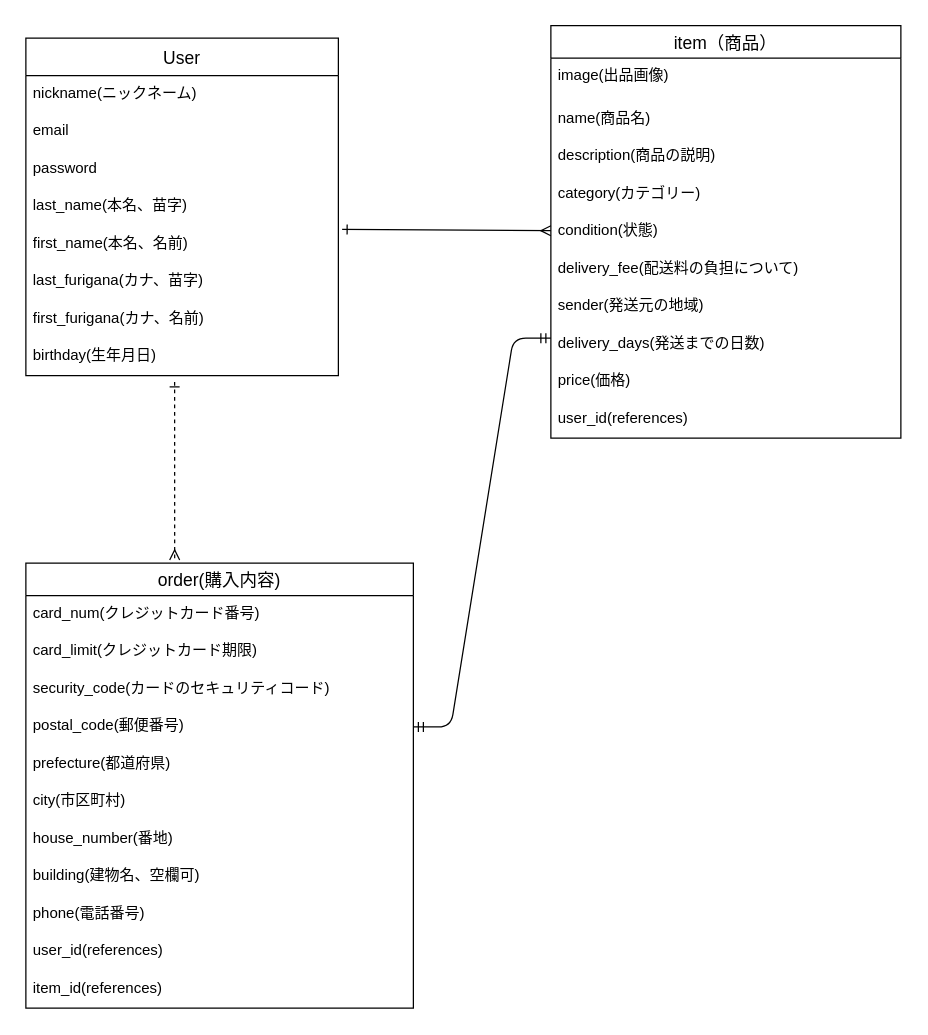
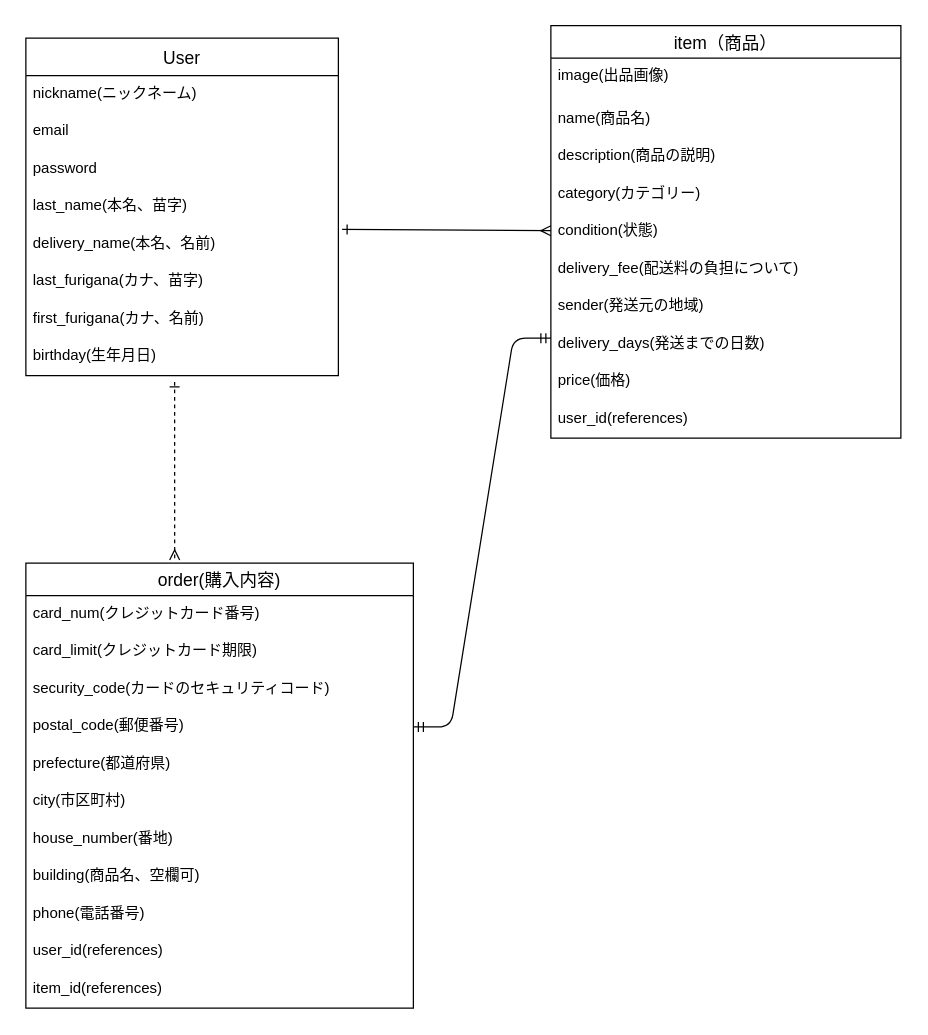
  <mxCell id="0" />
  <mxCell id="1" parent="0" />
  <mxCell id="2" value="User" style="swimlane;fontStyle=0;childLayout=stackLayout;horizontal=1;startSize=30;horizontalStack=0;resizeParent=1;resizeParentMax=0;resizeLast=0;collapsible=1;marginBottom=0;align=center;fontSize=14;" parent="1" vertex="1"><mxGeometry x="20" y="30" width="250" height="270" as="geometry"><mxRectangle x="110" y="140" width="60" height="26" as="alternateBounds" /></mxGeometry></mxCell>
  <mxCell id="3" value="nickname(ニックネーム)" style="text;strokeColor=none;fillColor=none;spacingLeft=4;spacingRight=4;overflow=hidden;rotatable=0;points=[[0,0.5],[1,0.5]];portConstraint=eastwest;fontSize=12;" parent="2" vertex="1"><mxGeometry y="30" width="250" height="30" as="geometry" /></mxCell>
  <mxCell id="4" value="email" style="text;strokeColor=none;fillColor=none;spacingLeft=4;spacingRight=4;overflow=hidden;rotatable=0;points=[[0,0.5],[1,0.5]];portConstraint=eastwest;fontSize=12;" parent="2" vertex="1"><mxGeometry y="60" width="250" height="30" as="geometry" /></mxCell>
  <mxCell id="5" value="password" style="text;strokeColor=none;fillColor=none;spacingLeft=4;spacingRight=4;overflow=hidden;rotatable=0;points=[[0,0.5],[1,0.5]];portConstraint=eastwest;fontSize=12;verticalAlign=top;" parent="2" vertex="1"><mxGeometry y="90" width="250" height="30" as="geometry" /></mxCell>
  <mxCell id="6" value="last_name(本名、苗字)" style="text;strokeColor=none;fillColor=none;spacingLeft=4;spacingRight=4;overflow=hidden;rotatable=0;points=[[0,0.5],[1,0.5]];portConstraint=eastwest;fontSize=12;" parent="2" vertex="1"><mxGeometry y="120" width="250" height="30" as="geometry" /></mxCell>
- <mxCell id="7" value="first_name(本名、名前)" style="text;strokeColor=none;fillColor=none;spacingLeft=4;spacingRight=4;overflow=hidden;rotatable=0;points=[[0,0.5],[1,0.5]];portConstraint=eastwest;fontSize=12;" vertex="1" parent="2"><mxGeometry y="150" width="250" height="30" as="geometry" /></mxCell>
+ <mxCell id="7" value="delivery_name(本名、名前)" style="text;strokeColor=none;fillColor=none;spacingLeft=4;spacingRight=4;overflow=hidden;rotatable=0;points=[[0,0.5],[1,0.5]];portConstraint=eastwest;fontSize=12;" vertex="1" parent="2"><mxGeometry y="150" width="250" height="30" as="geometry" /></mxCell>
  <mxCell id="8" value="last_furigana(カナ、苗字)" style="text;strokeColor=none;fillColor=none;spacingLeft=4;spacingRight=4;overflow=hidden;rotatable=0;points=[[0,0.5],[1,0.5]];portConstraint=eastwest;fontSize=12;" parent="2" vertex="1"><mxGeometry y="180" width="250" height="30" as="geometry" /></mxCell>
  <mxCell id="9" value="first_furigana(カナ、名前)" style="text;strokeColor=none;fillColor=none;spacingLeft=4;spacingRight=4;overflow=hidden;rotatable=0;points=[[0,0.5],[1,0.5]];portConstraint=eastwest;fontSize=12;" vertex="1" parent="2"><mxGeometry y="210" width="250" height="30" as="geometry" /></mxCell>
  <mxCell id="10" value="birthday(生年月日)" style="text;strokeColor=none;fillColor=none;spacingLeft=4;spacingRight=4;overflow=hidden;rotatable=0;points=[[0,0.5],[1,0.5]];portConstraint=eastwest;fontSize=12;" parent="2" vertex="1"><mxGeometry y="240" width="250" height="30" as="geometry" /></mxCell>
  <mxCell id="11" value="item（商品）" style="swimlane;fontStyle=0;childLayout=stackLayout;horizontal=1;startSize=26;horizontalStack=0;resizeParent=1;resizeParentMax=0;resizeLast=0;collapsible=1;marginBottom=0;align=center;fontSize=14;" parent="1" vertex="1"><mxGeometry x="440" y="20" width="280" height="330" as="geometry" /></mxCell>
  <mxCell id="12" value="image(出品画像)" style="text;strokeColor=none;fillColor=none;spacingLeft=4;spacingRight=4;overflow=hidden;rotatable=0;points=[[0,0.5],[1,0.5]];portConstraint=eastwest;fontSize=12;" parent="11" vertex="1"><mxGeometry y="26" width="280" height="34" as="geometry" /></mxCell>
  <mxCell id="13" value="name(商品名)" style="text;strokeColor=none;fillColor=none;spacingLeft=4;spacingRight=4;overflow=hidden;rotatable=0;points=[[0,0.5],[1,0.5]];portConstraint=eastwest;fontSize=12;" parent="11" vertex="1"><mxGeometry y="60" width="280" height="30" as="geometry" /></mxCell>
  <mxCell id="14" value="description(商品の説明)" style="text;strokeColor=none;fillColor=none;spacingLeft=4;spacingRight=4;overflow=hidden;rotatable=0;points=[[0,0.5],[1,0.5]];portConstraint=eastwest;fontSize=12;" parent="11" vertex="1"><mxGeometry y="90" width="280" height="30" as="geometry" /></mxCell>
  <mxCell id="15" value="category(カテゴリー)" style="text;strokeColor=none;fillColor=none;spacingLeft=4;spacingRight=4;overflow=hidden;rotatable=0;points=[[0,0.5],[1,0.5]];portConstraint=eastwest;fontSize=12;" parent="11" vertex="1"><mxGeometry y="120" width="280" height="30" as="geometry" /></mxCell>
  <mxCell id="16" value="condition(状態)" style="text;strokeColor=none;fillColor=none;spacingLeft=4;spacingRight=4;overflow=hidden;rotatable=0;points=[[0,0.5],[1,0.5]];portConstraint=eastwest;fontSize=12;" parent="11" vertex="1"><mxGeometry y="150" width="280" height="30" as="geometry" /></mxCell>
  <mxCell id="17" value="delivery_fee(配送料の負担について)" style="text;strokeColor=none;fillColor=none;spacingLeft=4;spacingRight=4;overflow=hidden;rotatable=0;points=[[0,0.5],[1,0.5]];portConstraint=eastwest;fontSize=12;" parent="11" vertex="1"><mxGeometry y="180" width="280" height="30" as="geometry" /></mxCell>
  <mxCell id="18" value="sender(発送元の地域)" style="text;strokeColor=none;fillColor=none;spacingLeft=4;spacingRight=4;overflow=hidden;rotatable=0;points=[[0,0.5],[1,0.5]];portConstraint=eastwest;fontSize=12;" parent="11" vertex="1"><mxGeometry y="210" width="280" height="30" as="geometry" /></mxCell>
  <mxCell id="19" value="delivery_days(発送までの日数)" style="text;strokeColor=none;fillColor=none;spacingLeft=4;spacingRight=4;overflow=hidden;rotatable=0;points=[[0,0.5],[1,0.5]];portConstraint=eastwest;fontSize=12;" parent="11" vertex="1"><mxGeometry y="240" width="280" height="30" as="geometry" /></mxCell>
  <mxCell id="20" value="price(価格)" style="text;strokeColor=none;fillColor=none;spacingLeft=4;spacingRight=4;overflow=hidden;rotatable=0;points=[[0,0.5],[1,0.5]];portConstraint=eastwest;fontSize=12;" parent="11" vertex="1"><mxGeometry y="270" width="280" height="30" as="geometry" /></mxCell>
  <mxCell id="21" value="user_id(references)" style="text;strokeColor=none;fillColor=none;spacingLeft=4;spacingRight=4;overflow=hidden;rotatable=0;points=[[0,0.5],[1,0.5]];portConstraint=eastwest;fontSize=12;" vertex="1" parent="11"><mxGeometry y="300" width="280" height="30" as="geometry" /></mxCell>
  <mxCell id="22" value="order(購入内容)" style="swimlane;fontStyle=0;childLayout=stackLayout;horizontal=1;startSize=26;horizontalStack=0;resizeParent=1;resizeParentMax=0;resizeLast=0;collapsible=1;marginBottom=0;align=center;fontSize=14;" parent="1" vertex="1"><mxGeometry x="20" y="450" width="310" height="356" as="geometry" /></mxCell>
  <mxCell id="23" value="card_num(クレジットカード番号)" style="text;strokeColor=none;fillColor=none;spacingLeft=4;spacingRight=4;overflow=hidden;rotatable=0;points=[[0,0.5],[1,0.5]];portConstraint=eastwest;fontSize=12;" parent="22" vertex="1"><mxGeometry y="26" width="310" height="30" as="geometry" /></mxCell>
  <mxCell id="24" value="card_limit(クレジットカード期限)" style="text;strokeColor=none;fillColor=none;spacingLeft=4;spacingRight=4;overflow=hidden;rotatable=0;points=[[0,0.5],[1,0.5]];portConstraint=eastwest;fontSize=12;" parent="22" vertex="1"><mxGeometry y="56" width="310" height="30" as="geometry" /></mxCell>
  <mxCell id="25" value="security_code(カードのセキュリティコード)" style="text;strokeColor=none;fillColor=none;spacingLeft=4;spacingRight=4;overflow=hidden;rotatable=0;points=[[0,0.5],[1,0.5]];portConstraint=eastwest;fontSize=12;" parent="22" vertex="1"><mxGeometry y="86" width="310" height="30" as="geometry" /></mxCell>
  <mxCell id="26" value="postal_code(郵便番号)" style="text;strokeColor=none;fillColor=none;spacingLeft=4;spacingRight=4;overflow=hidden;rotatable=0;points=[[0,0.5],[1,0.5]];portConstraint=eastwest;fontSize=12;" parent="22" vertex="1"><mxGeometry y="116" width="310" height="30" as="geometry" /></mxCell>
  <mxCell id="27" value="prefecture(都道府県)" style="text;strokeColor=none;fillColor=none;spacingLeft=4;spacingRight=4;overflow=hidden;rotatable=0;points=[[0,0.5],[1,0.5]];portConstraint=eastwest;fontSize=12;" parent="22" vertex="1"><mxGeometry y="146" width="310" height="30" as="geometry" /></mxCell>
  <mxCell id="28" value="city(市区町村)" style="text;strokeColor=none;fillColor=none;spacingLeft=4;spacingRight=4;overflow=hidden;rotatable=0;points=[[0,0.5],[1,0.5]];portConstraint=eastwest;fontSize=12;" parent="22" vertex="1"><mxGeometry y="176" width="310" height="30" as="geometry" /></mxCell>
  <mxCell id="29" value="house_number(番地)" style="text;strokeColor=none;fillColor=none;spacingLeft=4;spacingRight=4;overflow=hidden;rotatable=0;points=[[0,0.5],[1,0.5]];portConstraint=eastwest;fontSize=12;" parent="22" vertex="1"><mxGeometry y="206" width="310" height="30" as="geometry" /></mxCell>
- <mxCell id="30" value="building(建物名、空欄可)" style="text;strokeColor=none;fillColor=none;spacingLeft=4;spacingRight=4;overflow=hidden;rotatable=0;points=[[0,0.5],[1,0.5]];portConstraint=eastwest;fontSize=12;" parent="22" vertex="1"><mxGeometry y="236" width="310" height="30" as="geometry" /></mxCell>
+ <mxCell id="30" value="building(商品名、空欄可)" style="text;strokeColor=none;fillColor=none;spacingLeft=4;spacingRight=4;overflow=hidden;rotatable=0;points=[[0,0.5],[1,0.5]];portConstraint=eastwest;fontSize=12;" parent="22" vertex="1"><mxGeometry y="236" width="310" height="30" as="geometry" /></mxCell>
  <mxCell id="31" value="phone(電話番号)" style="text;strokeColor=none;fillColor=none;spacingLeft=4;spacingRight=4;overflow=hidden;rotatable=0;points=[[0,0.5],[1,0.5]];portConstraint=eastwest;fontSize=12;" parent="22" vertex="1"><mxGeometry y="266" width="310" height="30" as="geometry" /></mxCell>
  <mxCell id="32" value="user_id(references)" style="text;strokeColor=none;fillColor=none;spacingLeft=4;spacingRight=4;overflow=hidden;rotatable=0;points=[[0,0.5],[1,0.5]];portConstraint=eastwest;fontSize=12;" vertex="1" parent="22"><mxGeometry y="296" width="310" height="30" as="geometry" /></mxCell>
  <mxCell id="33" value="item_id(references)" style="text;strokeColor=none;fillColor=none;spacingLeft=4;spacingRight=4;overflow=hidden;rotatable=0;points=[[0,0.5],[1,0.5]];portConstraint=eastwest;fontSize=12;" vertex="1" parent="22"><mxGeometry y="326" width="310" height="30" as="geometry" /></mxCell>
  <mxCell id="34" style="edgeStyle=none;rounded=0;jumpStyle=none;orthogonalLoop=1;jettySize=auto;html=1;endArrow=ERmany;endFill=0;startArrow=ERone;startFill=0;" parent="1" target="11" edge="1"><mxGeometry relative="1" as="geometry"><mxPoint x="273" y="183" as="sourcePoint" /><Array as="points" /></mxGeometry></mxCell>
  <mxCell id="35" value="" style="edgeStyle=entityRelationEdgeStyle;fontSize=12;html=1;endArrow=ERmandOne;startArrow=ERmandOne;" parent="1" source="26" edge="1"><mxGeometry width="100" height="100" relative="1" as="geometry"><mxPoint x="340" y="370" as="sourcePoint" /><mxPoint x="440" y="270" as="targetPoint" /></mxGeometry></mxCell>
  <mxCell id="36" style="edgeStyle=none;rounded=0;jumpStyle=none;orthogonalLoop=1;jettySize=auto;html=1;entryX=0.384;entryY=-0.007;entryDx=0;entryDy=0;startArrow=ERone;startFill=0;endArrow=ERmany;endFill=0;entryPerimeter=0;exitX=0.476;exitY=1.167;exitDx=0;exitDy=0;exitPerimeter=0;dashed=1;" parent="1" target="22" edge="1" source="10"><mxGeometry relative="1" as="geometry"><mxPoint x="139" y="310" as="sourcePoint" /></mxGeometry></mxCell>
